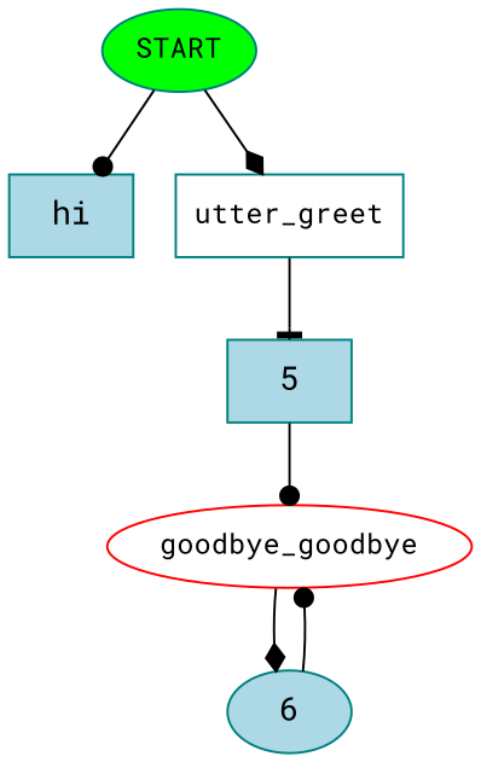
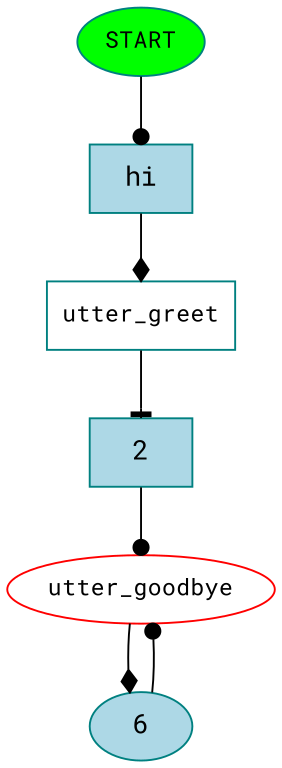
  digraph {
    fontname="Roboto Mono"
    node [color=teal fillcolor=lightblue fontname="Roboto Mono" style=filled]
    edge [arrowhead=dot fontname="Roboto Mono"]
    n1 [fillcolor=green fontsize=12 label=START]
    n2 [label=hi shape=rect]
    n3 [fontsize=12 label=utter_greet shape=box fillcolor="" style=""]
-   5 [shape=rect]
-   n5 [color=red fontsize=12 label=goodbye_goodbye fillcolor="" style=""]
+   5 [shape=rect label=2]
+   n5 [color=red fontsize=12 label=utter_goodbye fillcolor="" style=""]
    6 [shape=ellipse]
    n1 -> n2
-   n1 -> n3 [arrowhead=diamond]
+   n2 -> n3 [arrowhead=diamond]
    n3 -> 5 [arrowhead=tee]
    5 -> n5
    n5 -> 6 [arrowhead=diamond]
    6 -> n5
  }
